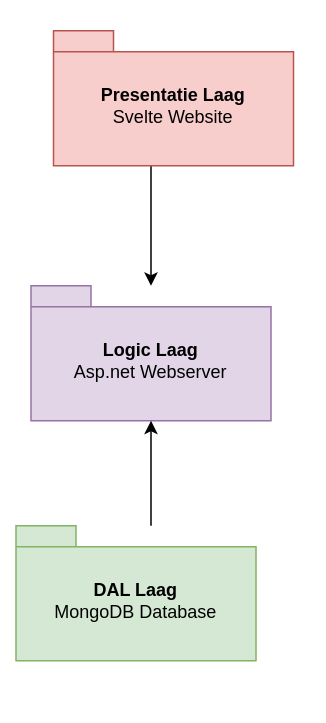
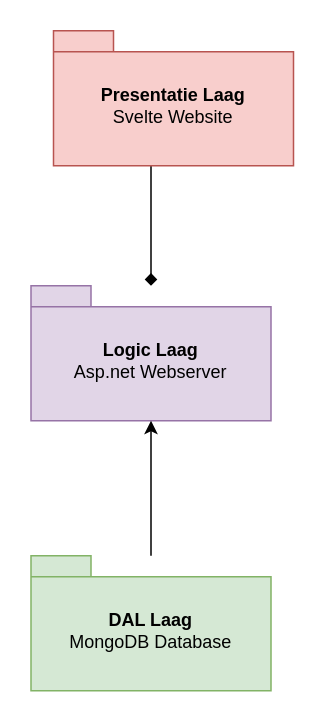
  <mxCell id="0" />
  <mxCell id="1" parent="0" />
- <mxCell id="2" value="" style="edgeStyle=orthogonalEdgeStyle;rounded=0;orthogonalLoop=1;jettySize=auto;html=1;" edge="1" parent="1" source="3" target="4"><mxGeometry relative="1" as="geometry"><Array as="points"><mxPoint x="100" y="150" /><mxPoint x="100" y="150" /></Array></mxGeometry></mxCell>
+ <mxCell id="2" value="" style="edgeStyle=orthogonalEdgeStyle;rounded=0;orthogonalLoop=1;jettySize=auto;html=1;endArrow=diamond;" edge="1" parent="1" source="3" target="4"><mxGeometry relative="1" as="geometry"><Array as="points"><mxPoint x="100" y="150" /><mxPoint x="100" y="150" /></Array></mxGeometry></mxCell>
  <mxCell id="3" value="&lt;div&gt;Presentatie Laag&lt;br&gt;&lt;/div&gt;&lt;span style=&quot;font-weight: normal;&quot;&gt;Svelte Website&lt;/span&gt;" style="shape=folder;fontStyle=1;spacingTop=10;tabWidth=40;tabHeight=14;tabPosition=left;html=1;whiteSpace=wrap;fillColor=#f8cecc;strokeColor=#b85450;" vertex="1" parent="1"><mxGeometry x="35" y="20" width="160" height="90" as="geometry" /></mxCell>
  <mxCell id="4" value="&lt;div&gt;Logic Laag&lt;/div&gt;&lt;div&gt;&lt;span style=&quot;font-weight: normal;&quot;&gt;Asp.net Webserver&lt;/span&gt;&lt;br&gt;&lt;/div&gt;" style="shape=folder;fontStyle=1;spacingTop=10;tabWidth=40;tabHeight=14;tabPosition=left;html=1;whiteSpace=wrap;fillColor=#e1d5e7;strokeColor=#9673a6;" vertex="1" parent="1"><mxGeometry x="20" y="190" width="160" height="90" as="geometry" /></mxCell>
  <mxCell id="5" style="edgeStyle=orthogonalEdgeStyle;rounded=0;orthogonalLoop=1;jettySize=auto;html=1;" edge="1" parent="1" source="6" target="4"><mxGeometry relative="1" as="geometry"><Array as="points"><mxPoint x="100" y="310" /><mxPoint x="100" y="310" /></Array></mxGeometry></mxCell>
- <mxCell id="6" value="&lt;div&gt;DAL Laag&lt;/div&gt;&lt;div&gt;&lt;span style=&quot;font-weight: normal;&quot;&gt;MongoDB Database&lt;/span&gt;&lt;br&gt;&lt;/div&gt;" style="shape=folder;fontStyle=1;spacingTop=10;tabWidth=40;tabHeight=14;tabPosition=left;html=1;whiteSpace=wrap;fillColor=#d5e8d4;strokeColor=#82b366;" vertex="1" parent="1"><mxGeometry x="10" y="350" width="160" height="90" as="geometry" /></mxCell>
+ <mxCell id="6" value="&lt;div&gt;DAL Laag&lt;/div&gt;&lt;div&gt;&lt;span style=&quot;font-weight: normal;&quot;&gt;MongoDB Database&lt;/span&gt;&lt;br&gt;&lt;/div&gt;" style="shape=folder;fontStyle=1;spacingTop=10;tabWidth=40;tabHeight=14;tabPosition=left;html=1;whiteSpace=wrap;fillColor=#d5e8d4;strokeColor=#82b366;" vertex="1" parent="1"><mxGeometry x="20" y="370" width="160" height="90" as="geometry" /></mxCell>
